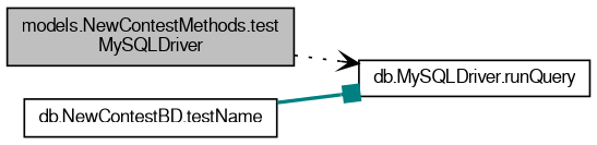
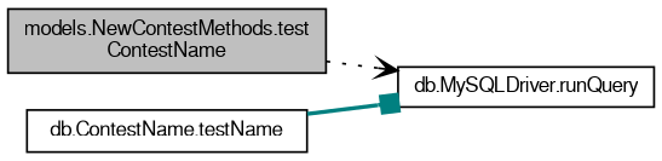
  digraph {
    rankdir=LR
    node [color=black fontname=FreeSans fontsize=10 shape=record]
    edge [fontname=FreeSans fontsize=10 labelfontname=FreeSans labelfontsize=10]
-   n1 [fillcolor=grey75 fontcolor=black height=0.2 label="models.NewContestMethods.test\lMySQLDriver" style=filled width=0.4]
+   n1 [fillcolor=grey75 fontcolor=black height=0.2 label="models.NewContestMethods.test\lContestName" style=filled width=0.4]
    n2 [height=0.2 label="db.MySQLDriver.runQuery" width=0.4]
-   n3 [height=0.2 label="db.NewContestBD.testName" width=0.4]
+   n3 [height=0.2 label="db.ContestName.testName" width=0.4]
    n1 -> n2 [arrowhead=vee color=black style=dotted]
    n3 -> n2 [arrowhead=box color=teal style=bold]
  }
